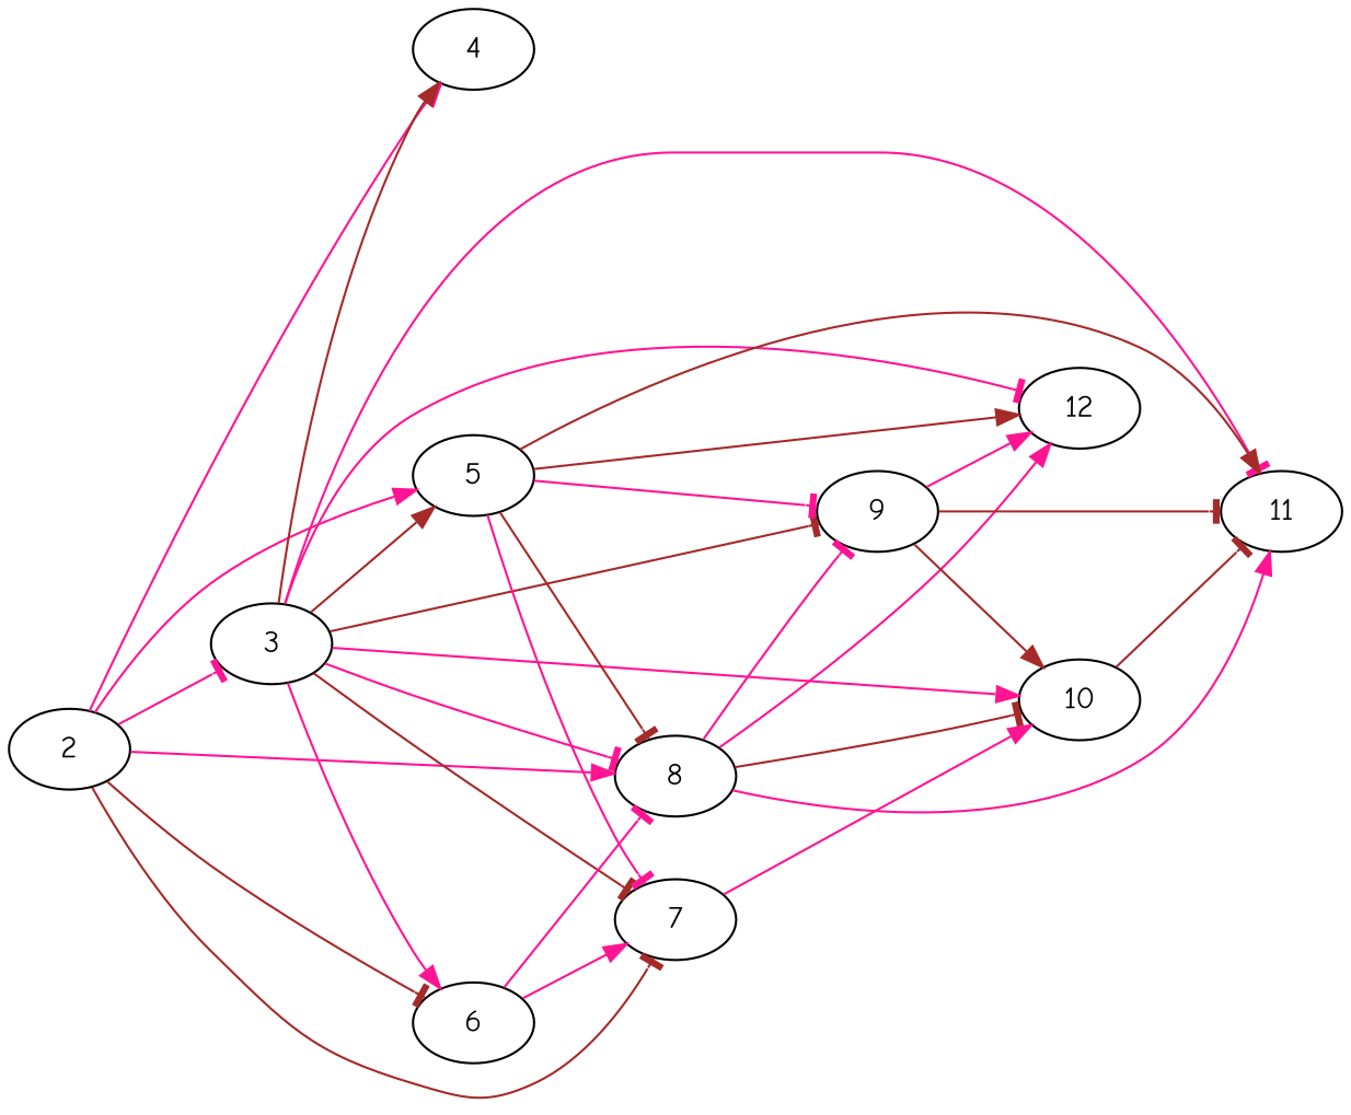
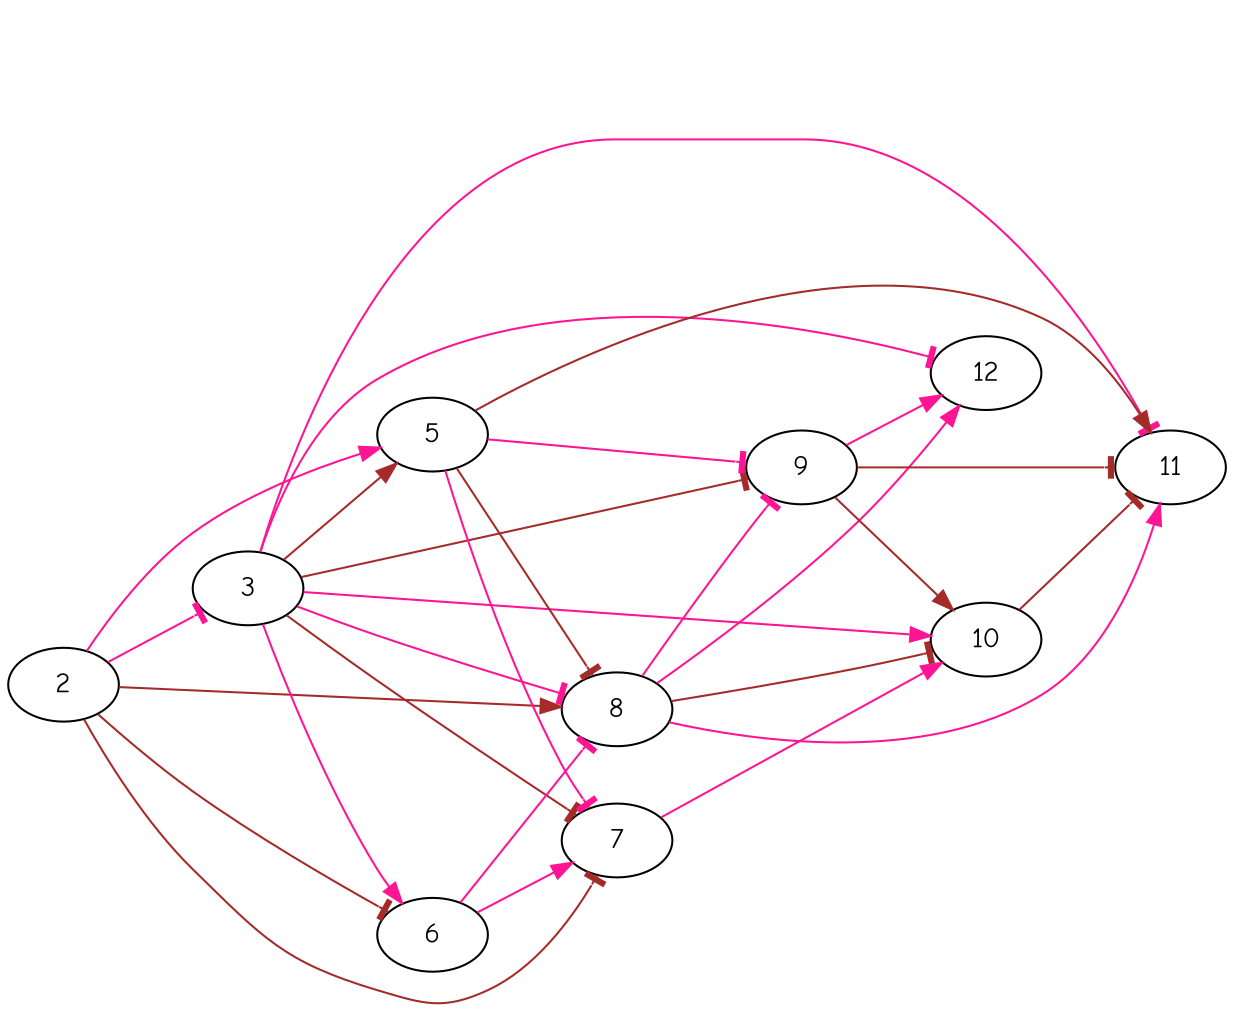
  strict digraph {
    fontname="Comic Neue"
    rankdir=LR
    node [fontname="Comic Neue"]
    edge [arrowhead=tee color=deeppink fontname="Comic Neue" weight=1]
    2
    3
-   4
    5
    6
    7
    8
    12
    9
    10
    11
    2 -> 3
-   2 -> 4 [arrowhead=normal]
    2 -> 5 [arrowhead=normal]
    2 -> 6 [color=brown]
    2 -> 7 [color=brown]
-   2 -> 8 [arrowhead=normal]
-   3 -> 4 [arrowhead=normal color=brown]
+   2 -> 8 [arrowhead=normal color=brown]
    3 -> 5 [arrowhead=normal color=brown]
    3 -> 6 [arrowhead=normal]
    3 -> 7 [color=brown]
    3 -> 8
    3 -> 12
    3 -> 9 [color=brown]
    3 -> 10 [arrowhead=normal]
    3 -> 11
    5 -> 7
    5 -> 8 [color=brown]
-   5 -> 12 [arrowhead=normal color=brown]
    5 -> 9
    5 -> 11 [arrowhead=normal color=brown]
    6 -> 7 [arrowhead=normal]
    6 -> 8
    7 -> 10 [arrowhead=normal]
    8 -> 12 [arrowhead=normal]
    8 -> 9
    8 -> 10 [color=brown]
    8 -> 11 [arrowhead=normal]
    9 -> 12 [arrowhead=normal]
    9 -> 10 [arrowhead=normal color=brown]
    9 -> 11 [color=brown]
    10 -> 11 [color=brown]
  }
